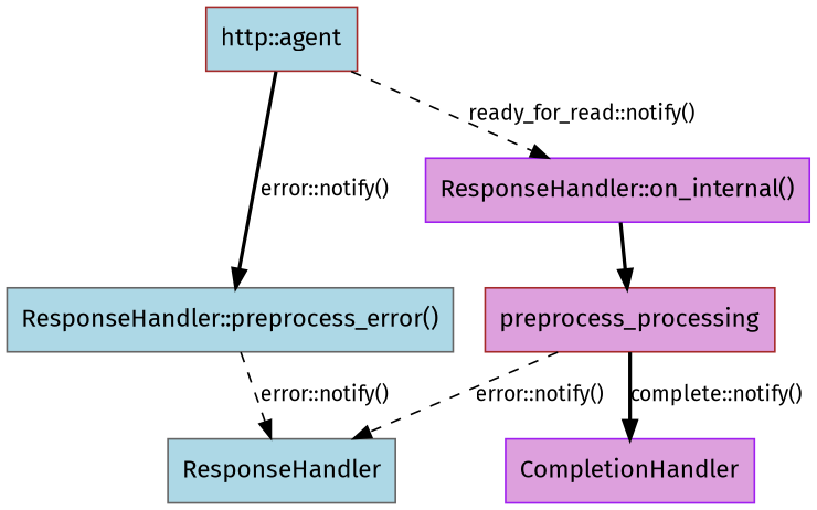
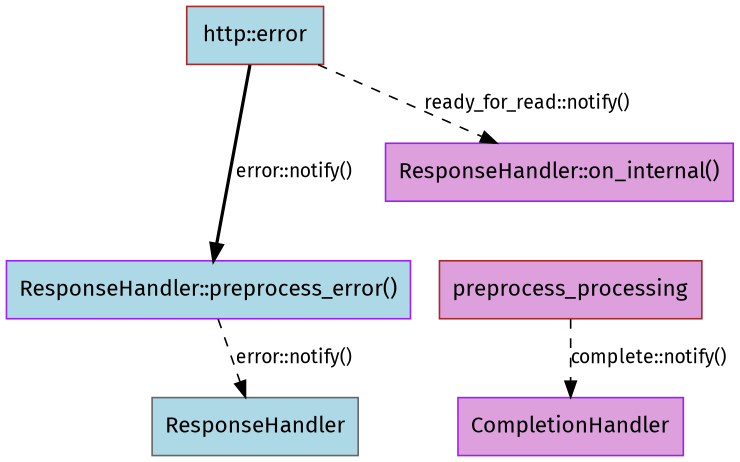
  digraph {
    fontname="Fira Sans"
    node [color=brown fillcolor=plum fontname="Fira Sans" shape=box style=filled]
    edge [fontname="Fira Sans" fontsize=12 style=dashed]
    n1 [label=preprocess_processing]
-   "ResponseHandler::preprocess_error()" [color=gray40 fillcolor=lightblue]
+   "ResponseHandler::preprocess_error()" [color=purple fillcolor=lightblue]
    n3 [color=gray40 fillcolor=lightblue label=ResponseHandler]
    CompletionHandler [color=purple]
-   "http::agent" [fillcolor=lightblue]
+   "http::agent" [fillcolor=lightblue label="http::error"]
    n6 [color=purple label="ResponseHandler::on_internal()"]
    subgraph sub_1 {
      rank=same
      n1
      "ResponseHandler::preprocess_error()"
    }
-   n1 -> n3 [label="error::notify()"]
-   n1 -> CompletionHandler [label="complete::notify()" style=bold]
+   n1 -> CompletionHandler [label="complete::notify()"]
    "ResponseHandler::preprocess_error()" -> n3 [label="error::notify()"]
    "http::agent" -> "ResponseHandler::preprocess_error()" [label="error::notify()" style=bold]
    "http::agent" -> n6 [label="ready_for_read::notify()"]
-   n6 -> n1 [style=bold]
  }
